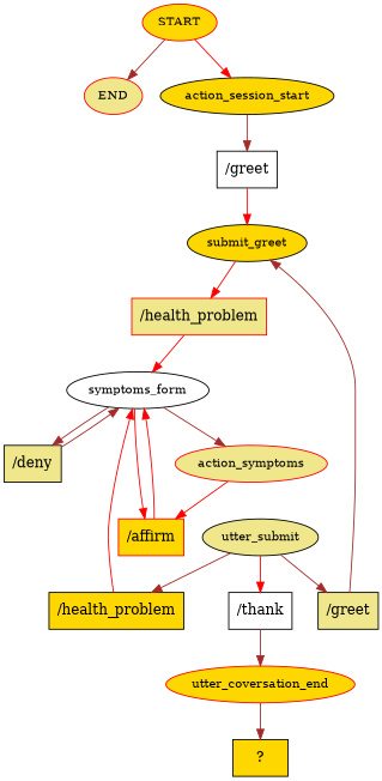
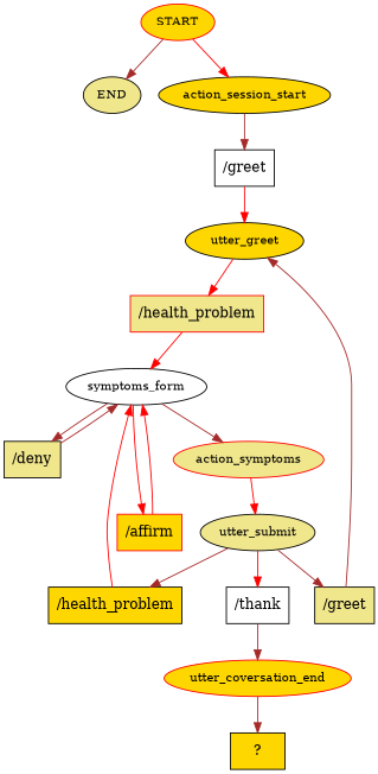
  digraph {
    node [color=black fillcolor=gold style=filled]
    edge [color=brown]
    n1 [color=red fontsize=12 label=START]
-   n2 [color=red fillcolor=khaki fontsize=12 label=END]
+   n2 [fillcolor=khaki fontsize=12 label=END]
    n3 [fontsize=12 label=action_session_start]
    n4 [fillcolor=white label="/greet" shape=rect]
-   n5 [fontsize=12 label=submit_greet]
+   n5 [fontsize=12 label=utter_greet]
    n6 [color=red fillcolor=khaki label="/health_problem" shape=rect]
    n7 [fillcolor=white fontsize=12 label=symptoms_form]
    n8 [color=red fillcolor=khaki fontsize=12 label=action_symptoms]
    n9 [fillcolor=khaki label="/deny" shape=rect]
    n10 [color=red label="/affirm" shape=rect]
    n11 [fillcolor=khaki fontsize=12 label=utter_submit]
    n12 [fillcolor=khaki label="/greet" shape=rect]
    n13 [fillcolor=white label="/thank" shape=rect]
    n14 [label="/health_problem" shape=rect]
    n15 [color=red fontsize=12 label=utter_coversation_end]
    n16 [label="  ?  " shape=rect]
    n1 -> n2
    n1 -> n3 [color=red]
    n3 -> n4
    n4 -> n5 [color=red]
    n5 -> n6 [color=red]
    n6 -> n7 [color=red]
    n7 -> n8
    n7 -> n9
    n7 -> n10 [color=red]
-   n8 -> n10 [color=red]
+   n8 -> n11 [color=red]
    n9 -> n7
    n10 -> n7 [color=red]
    n11 -> n12
    n11 -> n13 [color=red]
    n11 -> n14
    n12 -> n5
    n13 -> n15
    n14 -> n7 [color=red]
    n15 -> n16
  }
